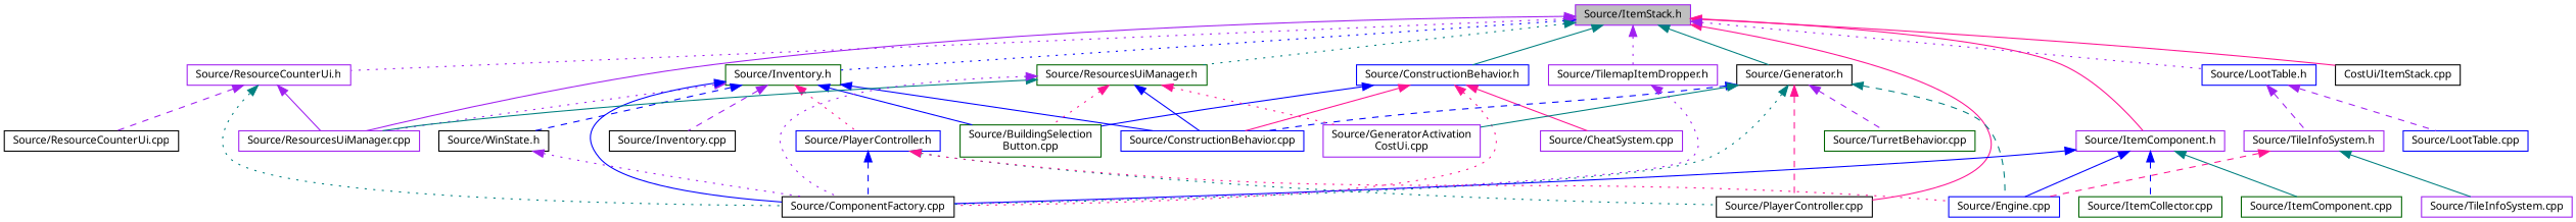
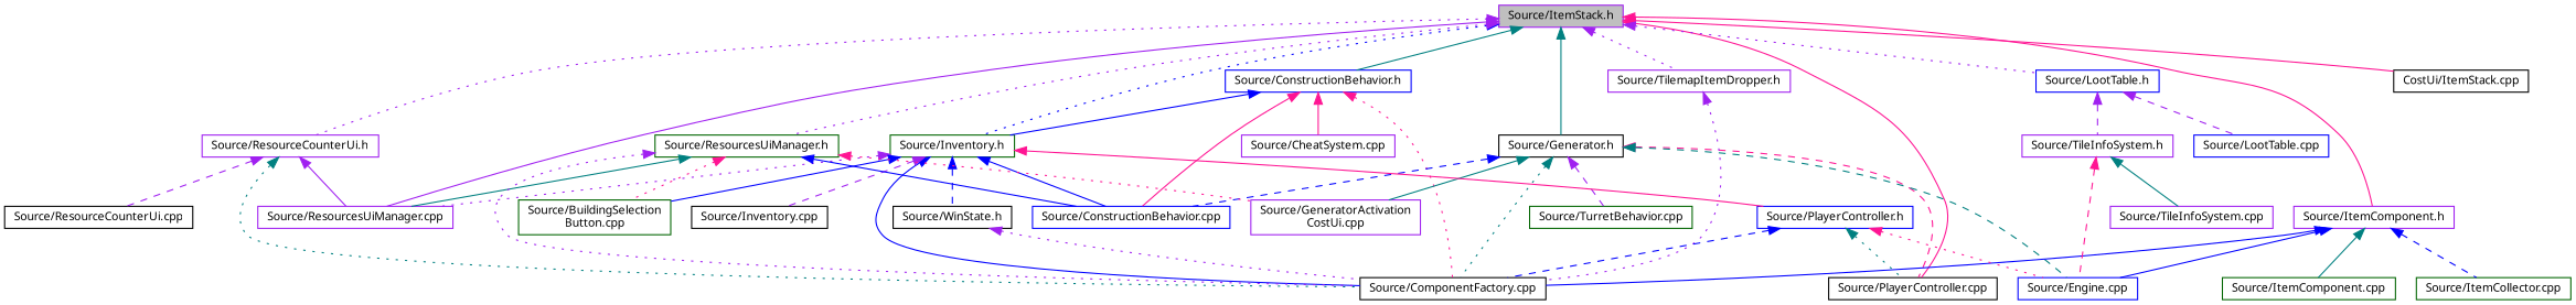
  digraph {
    fontname="Noto Sans"
    node [color=purple fillcolor=white fontname="Noto Sans" fontsize=10 shape=record style=filled]
    edge [color=purple dir=back fontname="Noto Sans" fontsize=10 labelfontname=Helvetica labelfontsize=10 style=solid]
    n1 [fillcolor=grey75 fontcolor=black height=0.2 label="Source/ItemStack.h" width=0.4]
    n2 [color=blue height=0.2 label="Source/ConstructionBehavior.h" width=0.4]
    n3 [color=black height=0.2 label="Source/Generator.h" width=0.4]
    n4 [color=black height=0.2 label="Source/PlayerController.cpp" width=0.4]
    n5 [color=darkgreen height=0.2 label="Source/Inventory.h" width=0.4]
    n6 [height=0.2 label="Source/ResourcesUiManager.cpp" width=0.4]
    n7 [height=0.2 label="Source/ItemComponent.h" width=0.4]
    n8 [color=black height=0.2 label="CostUi/ItemStack.cpp" width=0.4]
    n9 [color=blue height=0.2 label="Source/LootTable.h" width=0.4]
    n10 [height=0.2 label="Source/ResourceCounterUi.h" width=0.4]
    n11 [color=darkgreen height=0.2 label="Source/ResourcesUiManager.h" width=0.4]
    n12 [height=0.2 label="Source/TilemapItemDropper.h" width=0.4]
    n13 [color=darkgreen height=0.2 label="Source/BuildingSelection\lButton.cpp" width=0.4]
    n14 [height=0.2 label="Source/CheatSystem.cpp" width=0.4]
    n15 [color=black height=0.2 label="Source/ComponentFactory.cpp" width=0.4]
    n16 [color=blue height=0.2 label="Source/ConstructionBehavior.cpp" width=0.4]
    n17 [color=blue height=0.2 label="Source/Engine.cpp" width=0.4]
    n18 [height=0.2 label="Source/GeneratorActivation\lCostUi.cpp" width=0.4]
    n19 [color=darkgreen height=0.2 label="Source/TurretBehavior.cpp" width=0.4]
    n20 [color=black height=0.2 label="Source/Inventory.cpp" width=0.4]
    n21 [color=blue height=0.2 label="Source/PlayerController.h" width=0.4]
    n22 [color=black height=0.2 label="Source/WinState.h" width=0.4]
    n23 [color=darkgreen height=0.2 label="Source/ItemCollector.cpp" width=0.4]
    n24 [color=darkgreen height=0.2 label="Source/ItemComponent.cpp" width=0.4]
    n25 [color=blue height=0.2 label="Source/LootTable.cpp" width=0.4]
    n26 [height=0.2 label="Source/TileInfoSystem.h" width=0.4]
    n27 [color=black height=0.2 label="Source/ResourceCounterUi.cpp" width=0.4]
    n28 [height=0.2 label="Source/TileInfoSystem.cpp" width=0.4]
    n1 -> n2 [color=teal]
    n1 -> n3 [color=teal]
    n1 -> n4 [color=deeppink]
    n1 -> n5 [color=blue style=dotted]
    n1 -> n6
    n1 -> n7 [color=deeppink]
    n1 -> n8 [color=deeppink]
    n1 -> n9 [style=dotted]
    n1 -> n10 [style=dotted]
-   n1 -> n11 [color=teal style=dotted]
+   n1 -> n11 [style=dotted]
    n1 -> n12 [style=dotted]
-   n2 -> n13 [color=blue]
+   n2 -> n5 [color=blue]
    n2 -> n14 [color=deeppink]
    n2 -> n15 [color=deeppink style=dotted]
    n2 -> n16 [color=deeppink]
    n3 -> n4 [color=deeppink style=dashed]
    n3 -> n15 [color=teal style=dotted]
    n3 -> n16 [color=blue style=dashed]
    n3 -> n17 [color=teal style=dashed]
    n3 -> n18 [color=teal]
    n3 -> n19 [style=dashed]
    n5 -> n6 [style=dotted]
    n5 -> n13 [color=blue]
    n5 -> n15 [color=blue]
    n5 -> n16 [color=blue]
    n5 -> n20 [style=dashed]
-   n5 -> n21 [color=deeppink style=dotted]
+   n5 -> n21 [color=deeppink]
    n5 -> n22 [color=blue style=dashed]
    n7 -> n15 [color=blue]
    n7 -> n17 [color=blue]
    n7 -> n23 [color=blue style=dashed]
    n7 -> n24 [color=teal]
    n9 -> n25 [style=dashed]
    n9 -> n26 [style=dashed]
    n10 -> n6
    n10 -> n15 [color=teal style=dotted]
    n10 -> n27 [style=dashed]
    n11 -> n6 [color=teal]
    n11 -> n13 [color=deeppink style=dotted]
    n11 -> n15 [style=dotted]
    n11 -> n16 [color=blue]
    n11 -> n18 [color=deeppink style=dotted]
    n12 -> n15 [style=dotted]
    n21 -> n4 [color=teal style=dotted]
    n21 -> n15 [color=blue style=dashed]
    n21 -> n17 [color=deeppink style=dotted]
    n22 -> n15 [style=dotted]
    n26 -> n17 [color=deeppink style=dashed]
    n26 -> n28 [color=teal]
  }
